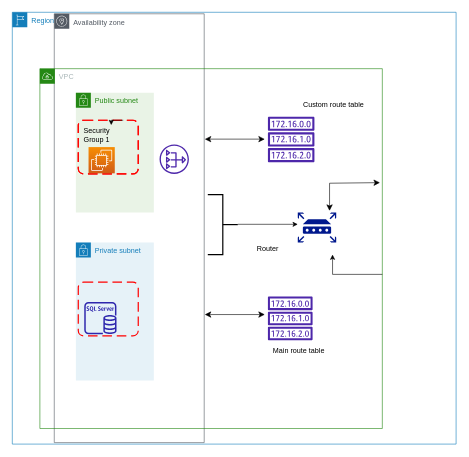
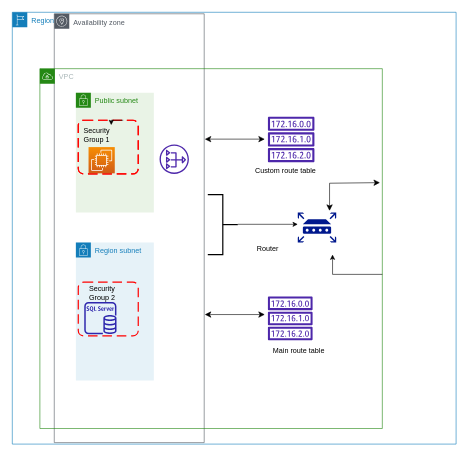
  <mxCell id="0" />
  <mxCell id="1" parent="0" />
  <mxCell id="2" value="Region" style="points=[[0,0],[0.25,0],[0.5,0],[0.75,0],[1,0],[1,0.25],[1,0.5],[1,0.75],[1,1],[0.75,1],[0.5,1],[0.25,1],[0,1],[0,0.75],[0,0.5],[0,0.25]];outlineConnect=0;gradientColor=none;html=1;whiteSpace=wrap;fontSize=12;fontStyle=0;container=1;pointerEvents=0;collapsible=0;recursiveResize=0;shape=mxgraph.aws4.group;grIcon=mxgraph.aws4.group_region;strokeColor=#147EBA;fillColor=none;verticalAlign=top;align=left;spacingLeft=30;fontColor=#147EBA;" parent="1" vertex="1"><mxGeometry x="20" y="20" width="740" height="720" as="geometry" /></mxCell>
  <mxCell id="3" value="Availability zone" style="sketch=0;outlineConnect=0;gradientColor=none;html=1;whiteSpace=wrap;fontSize=12;fontStyle=0;shape=mxgraph.aws4.group;grIcon=mxgraph.aws4.group_availability_zone;strokeColor=#545B64;fillColor=none;verticalAlign=top;align=left;spacingLeft=30;fontColor=#545B64;" parent="2" vertex="1"><mxGeometry x="70" y="2.5" width="250" height="715" as="geometry" /></mxCell>
  <mxCell id="4" value="VPC" style="points=[[0,0],[0.25,0],[0.5,0],[0.75,0],[1,0],[1,0.25],[1,0.5],[1,0.75],[1,1],[0.75,1],[0.5,1],[0.25,1],[0,1],[0,0.75],[0,0.5],[0,0.25]];outlineConnect=0;gradientColor=none;html=1;whiteSpace=wrap;fontSize=12;fontStyle=0;container=1;pointerEvents=0;collapsible=0;recursiveResize=0;shape=mxgraph.aws4.group;grIcon=mxgraph.aws4.group_vpc;strokeColor=#248814;fillColor=none;verticalAlign=top;align=left;spacingLeft=30;fontColor=#AAB7B8;dashed=0;" parent="2" vertex="1"><mxGeometry x="46" y="94" width="571" height="600" as="geometry" /></mxCell>
  <mxCell id="5" value="Public subnet" style="points=[[0,0],[0.25,0],[0.5,0],[0.75,0],[1,0],[1,0.25],[1,0.5],[1,0.75],[1,1],[0.75,1],[0.5,1],[0.25,1],[0,1],[0,0.75],[0,0.5],[0,0.25]];outlineConnect=0;gradientColor=none;html=1;whiteSpace=wrap;fontSize=12;fontStyle=0;container=1;pointerEvents=0;collapsible=0;recursiveResize=0;shape=mxgraph.aws4.group;grIcon=mxgraph.aws4.group_security_group;grStroke=0;strokeColor=#248814;fillColor=#E9F3E6;verticalAlign=top;align=left;spacingLeft=30;fontColor=#248814;dashed=0;" parent="4" vertex="1"><mxGeometry x="60" y="40" width="130" height="200" as="geometry" /></mxCell>
- <mxCell id="6" value="Private subnet" style="points=[[0,0],[0.25,0],[0.5,0],[0.75,0],[1,0],[1,0.25],[1,0.5],[1,0.75],[1,1],[0.75,1],[0.5,1],[0.25,1],[0,1],[0,0.75],[0,0.5],[0,0.25]];outlineConnect=0;gradientColor=none;html=1;whiteSpace=wrap;fontSize=12;fontStyle=0;container=1;pointerEvents=0;collapsible=0;recursiveResize=0;shape=mxgraph.aws4.group;grIcon=mxgraph.aws4.group_security_group;grStroke=0;strokeColor=#147EBA;fillColor=#E6F2F8;verticalAlign=top;align=left;spacingLeft=30;fontColor=#147EBA;dashed=0;" parent="4" vertex="1"><mxGeometry x="60" y="290" width="130" height="230" as="geometry" /></mxCell>
+ <mxCell id="6" value="Region subnet" style="points=[[0,0],[0.25,0],[0.5,0],[0.75,0],[1,0],[1,0.25],[1,0.5],[1,0.75],[1,1],[0.75,1],[0.5,1],[0.25,1],[0,1],[0,0.75],[0,0.5],[0,0.25]];outlineConnect=0;gradientColor=none;html=1;whiteSpace=wrap;fontSize=12;fontStyle=0;container=1;pointerEvents=0;collapsible=0;recursiveResize=0;shape=mxgraph.aws4.group;grIcon=mxgraph.aws4.group_security_group;grStroke=0;strokeColor=#147EBA;fillColor=#E6F2F8;verticalAlign=top;align=left;spacingLeft=30;fontColor=#147EBA;dashed=0;" parent="4" vertex="1"><mxGeometry x="60" y="290" width="130" height="230" as="geometry" /></mxCell>
  <mxCell id="7" value="" style="edgeStyle=none;orthogonalLoop=1;jettySize=auto;html=1;endArrow=classic;startArrow=classic;endSize=8;startSize=8;rounded=0;" edge="1" parent="4"><mxGeometry width="100" relative="1" as="geometry"><mxPoint x="275" y="117.5" as="sourcePoint" /><mxPoint x="375" y="117.5" as="targetPoint" /><Array as="points" /></mxGeometry></mxCell>
  <mxCell id="8" value="" style="edgeStyle=none;orthogonalLoop=1;jettySize=auto;html=1;endArrow=classic;startArrow=classic;endSize=8;startSize=8;rounded=0;" edge="1" parent="4"><mxGeometry width="100" relative="1" as="geometry"><mxPoint x="275" y="410" as="sourcePoint" /><mxPoint x="375" y="410" as="targetPoint" /><Array as="points"><mxPoint x="285" y="410" /></Array></mxGeometry></mxCell>
  <mxCell id="9" value="" style="sketch=0;outlineConnect=0;fontColor=#232F3E;gradientColor=none;fillColor=#4D27AA;strokeColor=none;dashed=0;verticalLabelPosition=bottom;verticalAlign=top;align=center;html=1;fontSize=12;fontStyle=0;aspect=fixed;pointerEvents=1;shape=mxgraph.aws4.route_table;" parent="4" vertex="1"><mxGeometry x="380" y="80" width="78" height="76" as="geometry" /></mxCell>
  <mxCell id="10" value="" style="sketch=0;outlineConnect=0;fontColor=#232F3E;gradientColor=none;fillColor=#4D27AA;strokeColor=none;dashed=0;verticalLabelPosition=bottom;verticalAlign=top;align=center;html=1;fontSize=12;fontStyle=0;aspect=fixed;pointerEvents=1;shape=mxgraph.aws4.route_table;" parent="4" vertex="1"><mxGeometry x="380" y="380" width="74.92" height="73" as="geometry" /></mxCell>
- <mxCell id="11" value="Custom route table" style="text;html=1;strokeColor=none;fillColor=none;align=center;verticalAlign=middle;whiteSpace=wrap;rounded=0;" vertex="1" parent="4"><mxGeometry x="430" y="50" width="120" height="20" as="geometry" /></mxCell>
+ <mxCell id="11" value="Custom route table" style="text;html=1;strokeColor=none;fillColor=none;align=center;verticalAlign=middle;whiteSpace=wrap;rounded=0;" vertex="1" parent="4"><mxGeometry x="350" y="160" width="120" height="20" as="geometry" /></mxCell>
  <mxCell id="12" value="Main route table" style="text;html=1;strokeColor=none;fillColor=none;align=center;verticalAlign=middle;whiteSpace=wrap;rounded=0;" vertex="1" parent="4"><mxGeometry x="372.46" y="460" width="120" height="20" as="geometry" /></mxCell>
  <mxCell id="13" value="" style="edgeStyle=none;orthogonalLoop=1;jettySize=auto;html=1;rounded=0;strokeColor=#000000;" edge="1" parent="4"><mxGeometry width="100" relative="1" as="geometry"><mxPoint x="330" y="259.5" as="sourcePoint" /><mxPoint x="430" y="259.5" as="targetPoint" /><Array as="points" /></mxGeometry></mxCell>
  <mxCell id="14" value="" style="strokeWidth=2;html=1;shape=mxgraph.flowchart.annotation_2;align=left;labelPosition=right;pointerEvents=1;rotation=-180;" vertex="1" parent="4"><mxGeometry x="280" y="210" width="50" height="100" as="geometry" /></mxCell>
  <mxCell id="15" value="" style="sketch=0;aspect=fixed;pointerEvents=1;shadow=0;dashed=0;html=1;strokeColor=none;labelPosition=center;verticalLabelPosition=bottom;verticalAlign=top;align=center;fillColor=#00188D;shape=mxgraph.mscae.enterprise.router" vertex="1" parent="4"><mxGeometry x="430" y="240" width="64.1" height="50" as="geometry" /></mxCell>
  <mxCell id="16" value="Router" style="text;html=1;strokeColor=none;fillColor=none;align=center;verticalAlign=middle;whiteSpace=wrap;rounded=0;" vertex="1" parent="4"><mxGeometry x="350" y="290" width="60" height="20" as="geometry" /></mxCell>
  <mxCell id="17" value="" style="edgeStyle=none;orthogonalLoop=1;jettySize=auto;html=1;endArrow=classic;startArrow=classic;endSize=8;startSize=8;rounded=0;" edge="1" parent="4"><mxGeometry width="100" relative="1" as="geometry"><mxPoint x="483" y="237" as="sourcePoint" /><mxPoint x="567" y="190" as="targetPoint" /><Array as="points"><mxPoint x="483" y="191" /></Array></mxGeometry></mxCell>
  <mxCell id="18" value="" style="endArrow=classic;html=1;rounded=0;" edge="1" parent="4"><mxGeometry width="50" height="50" relative="1" as="geometry"><mxPoint x="571" y="343" as="sourcePoint" /><mxPoint x="488" y="310" as="targetPoint" /><Array as="points"><mxPoint x="488" y="343" /></Array></mxGeometry></mxCell>
  <mxCell id="19" value="" style="rounded=1;arcSize=10;dashed=1;strokeColor=#ff0000;fillColor=none;gradientColor=none;dashPattern=8 4;strokeWidth=2;" parent="2" vertex="1"><mxGeometry x="110" y="180" width="100" height="89.5" as="geometry" /></mxCell>
  <mxCell id="20" value="" style="rounded=1;arcSize=10;dashed=1;strokeColor=#ff0000;fillColor=none;gradientColor=none;dashPattern=8 4;strokeWidth=2;" parent="2" vertex="1"><mxGeometry x="110.01" y="450" width="100" height="89.5" as="geometry" /></mxCell>
  <mxCell id="21" value="" style="sketch=0;outlineConnect=0;fontColor=#232F3E;gradientColor=none;fillColor=#2E27AD;strokeColor=none;dashed=0;verticalLabelPosition=bottom;verticalAlign=top;align=center;html=1;fontSize=12;fontStyle=0;aspect=fixed;pointerEvents=1;shape=mxgraph.aws4.rds_sql_server_instance;" parent="2" vertex="1"><mxGeometry x="120" y="483" width="53.75" height="53.75" as="geometry" /></mxCell>
  <mxCell id="22" value="" style="rounded=1;arcSize=10;dashed=1;strokeColor=#ff0000;fillColor=none;gradientColor=none;dashPattern=8 4;strokeWidth=2;" parent="2" vertex="1"><mxGeometry x="110" y="180" width="100" height="89.5" as="geometry" /></mxCell>
  <mxCell id="23" value="" style="sketch=0;outlineConnect=0;fontColor=#232F3E;gradientColor=none;fillColor=#4D27AA;strokeColor=none;dashed=0;verticalLabelPosition=bottom;verticalAlign=top;align=center;html=1;fontSize=12;fontStyle=0;aspect=fixed;pointerEvents=1;shape=mxgraph.aws4.nat_gateway;" parent="2" vertex="1"><mxGeometry x="245.5" y="220.5" width="49" height="49" as="geometry" /></mxCell>
+ <mxCell id="24" value="Security Group 2" style="text;html=1;strokeColor=none;fillColor=none;align=center;verticalAlign=middle;whiteSpace=wrap;rounded=0;" parent="2" vertex="1"><mxGeometry x="120.01" y="453" width="60" height="30" as="geometry" /></mxCell>
  <mxCell id="25" style="edgeStyle=orthogonalEdgeStyle;rounded=0;orthogonalLoop=1;jettySize=auto;html=1;exitX=0.75;exitY=0;exitDx=0;exitDy=0;entryX=0.902;entryY=-0.033;entryDx=0;entryDy=0;entryPerimeter=0;" parent="1" source="22" target="27" edge="1"><mxGeometry relative="1" as="geometry" /></mxCell>
  <mxCell id="26" value="" style="sketch=0;points=[[0,0,0],[0.25,0,0],[0.5,0,0],[0.75,0,0],[1,0,0],[0,1,0],[0.25,1,0],[0.5,1,0],[0.75,1,0],[1,1,0],[0,0.25,0],[0,0.5,0],[0,0.75,0],[1,0.25,0],[1,0.5,0],[1,0.75,0]];outlineConnect=0;fontColor=#232F3E;gradientColor=#F78E04;gradientDirection=north;fillColor=#D05C17;strokeColor=#ffffff;dashed=0;verticalLabelPosition=bottom;verticalAlign=top;align=center;html=1;fontSize=12;fontStyle=0;aspect=fixed;shape=mxgraph.aws4.resourceIcon;resIcon=mxgraph.aws4.ec2;" parent="1" vertex="1"><mxGeometry x="147.13" y="244.75" width="43.75" height="43.75" as="geometry" /></mxCell>
  <mxCell id="27" value="Security Group 1&lt;br&gt;" style="text;html=1;strokeColor=none;fillColor=none;align=center;verticalAlign=middle;whiteSpace=wrap;rounded=0;" parent="1" vertex="1"><mxGeometry x="130.88" y="209" width="60" height="30" as="geometry" /></mxCell>
